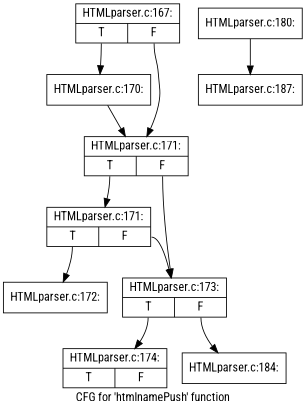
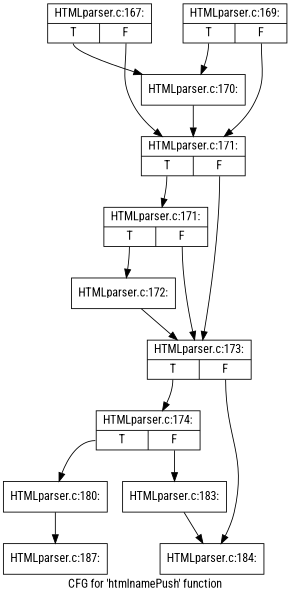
  digraph {
    fontname="Roboto Condensed"
    label="CFG for 'htmlnamePush' function"
    node [fontname="Roboto Condensed" shape=record]
    edge [fontname="Roboto Condensed" tailport=s0]
    n1 [label="{HTMLparser.c:167:|{<s0>T|<s1>F}}"]
    n2 [label="{HTMLparser.c:171:|{<s0>T|<s1>F}}"]
    n3 [label="{HTMLparser.c:170:}"]
+   n4 [label="{HTMLparser.c:169:|{<s0>T|<s1>F}}"]
    n5 [label="{HTMLparser.c:171:|{<s0>T|<s1>F}}"]
    n6 [label="{HTMLparser.c:173:|{<s0>T|<s1>F}}"]
    n7 [label="{HTMLparser.c:172:}"]
    n8 [label="{HTMLparser.c:174:|{<s0>T|<s1>F}}"]
    n9 [label="{HTMLparser.c:184:}"]
    n10 [label="{HTMLparser.c:180:}"]
+   n11 [label="{HTMLparser.c:183:}"]
    n12 [label="{HTMLparser.c:187:}"]
    n1 -> n2 [tailport=s1]
    n1 -> n3
    n2 -> n5
    n2 -> n6 [tailport=s1]
    n3 -> n2
+   n4 -> n2 [tailport=s1]
+   n4 -> n3
    n5 -> n6 [tailport=s1]
    n5 -> n7
    n6 -> n8
    n6 -> n9 [tailport=s1]
+   n7 -> n6
+   n8 -> n10
+   n8 -> n11 [tailport=s1]
    n10 -> n12
+   n11 -> n9
  }
